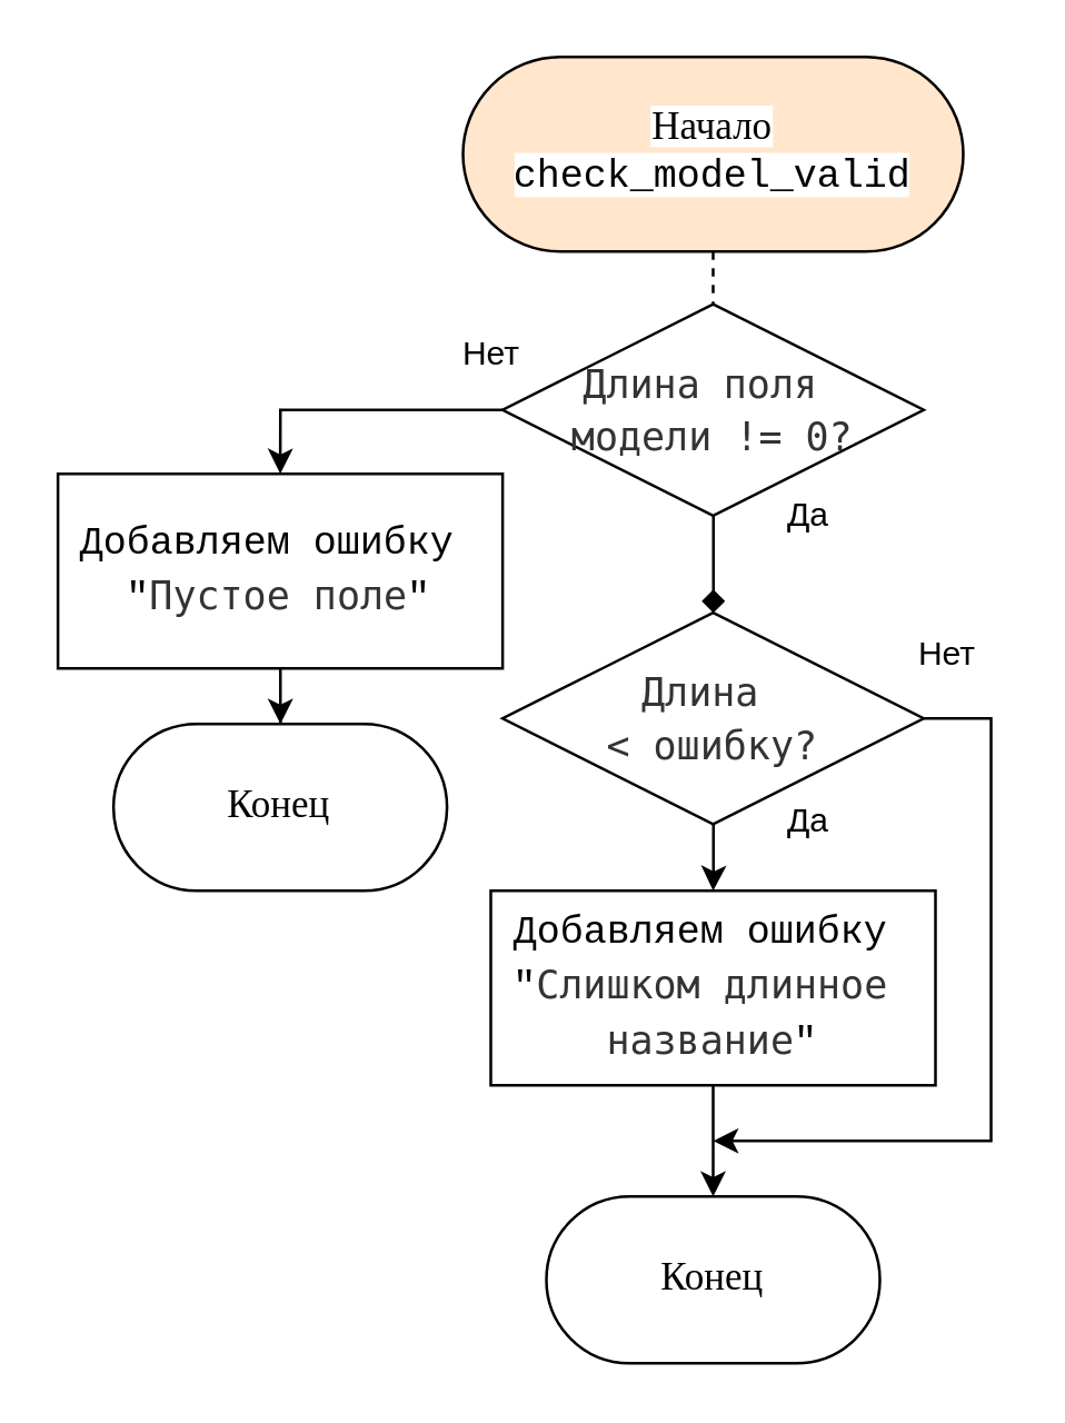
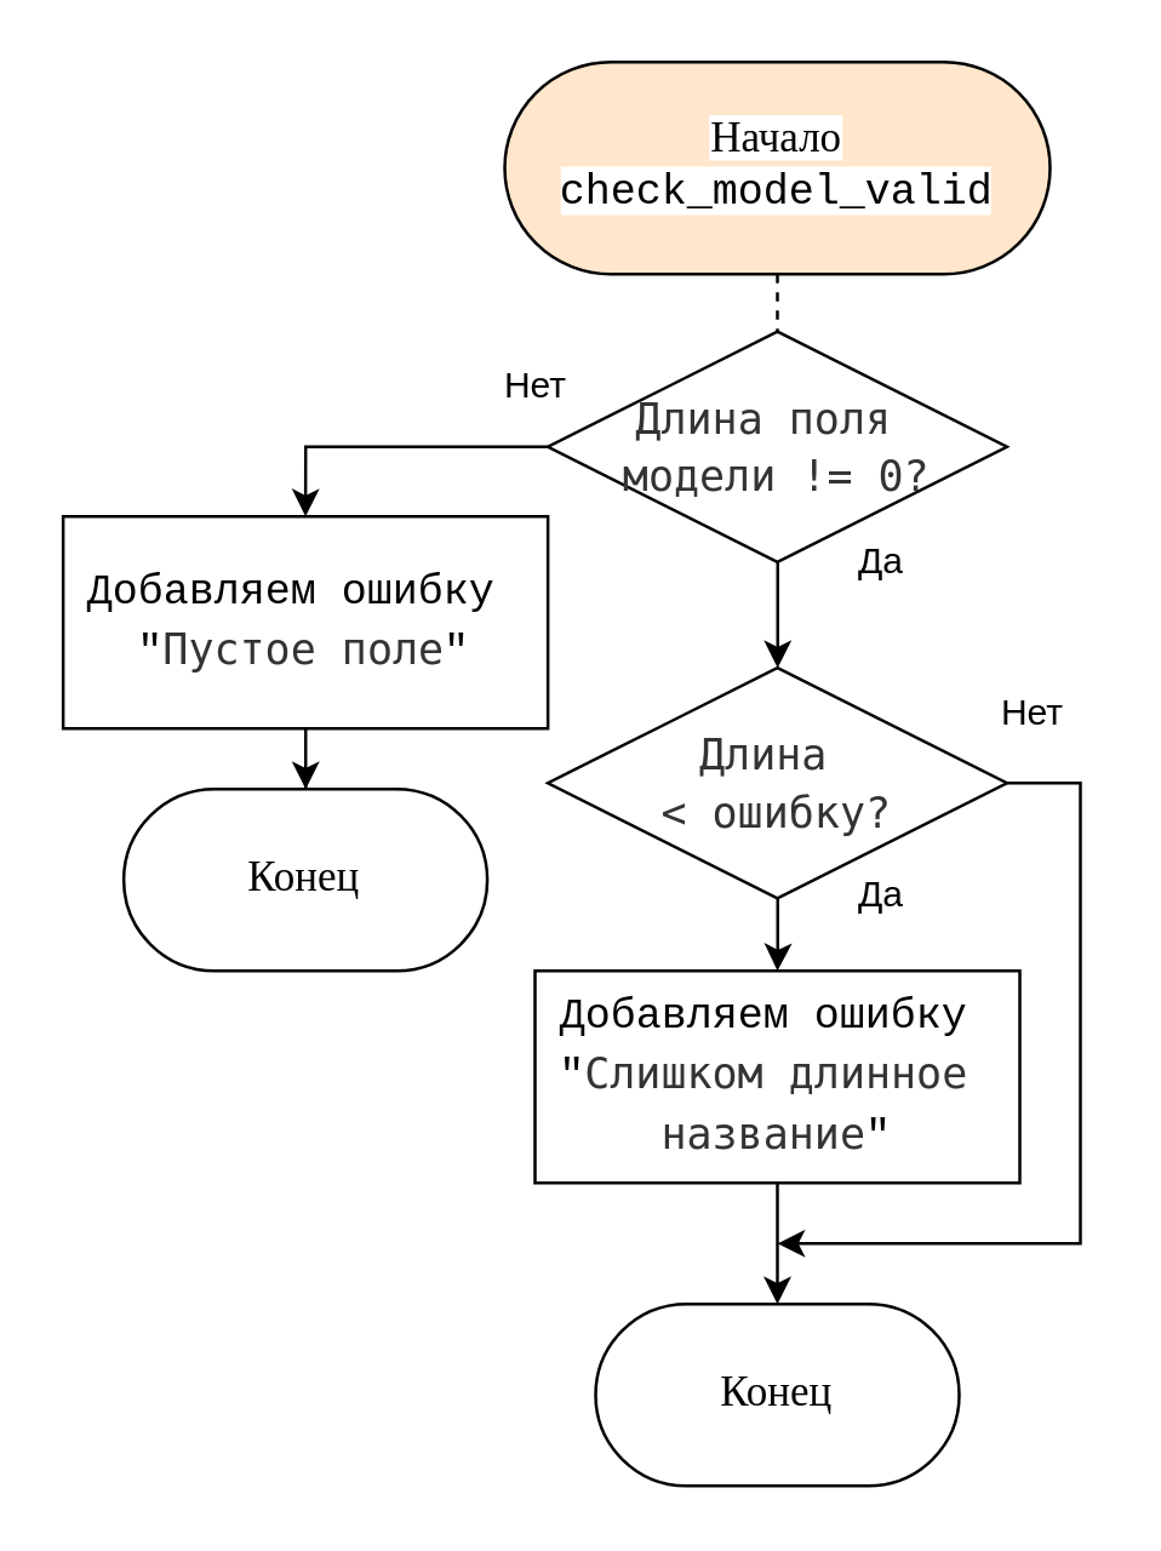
  <mxCell id="0" />
  <mxCell id="1" parent="0" />
  <mxCell id="2" style="edgeStyle=orthogonalEdgeStyle;rounded=0;orthogonalLoop=1;jettySize=auto;html=1;dashed=1;" parent="1" source="3" target="6" edge="1"><mxGeometry relative="1" as="geometry" /></mxCell>
  <mxCell id="3" value="&lt;font style=&quot;color: rgb(0, 0, 0); background-color: light-dark(#ffffff, var(--ge-dark-color, #121212));&quot;&gt;Начало&lt;/font&gt;&lt;div&gt;&lt;div style=&quot;font-family: Consolas, &amp;quot;Courier New&amp;quot;, monospace; line-height: 19px; white-space: pre;&quot;&gt;&lt;font style=&quot;color: rgb(0, 0, 0); background-color: light-dark(#ffffff, var(--ge-dark-color, #121212));&quot;&gt;check_model_valid&lt;/font&gt;&lt;/div&gt;&lt;/div&gt;" style="rounded=1;whiteSpace=wrap;html=1;arcSize=50;fontFamily=Consolas;fontSize=14;fillColor=#ffe6cc;" parent="1" vertex="1"><mxGeometry x="166" y="20" width="180" height="70" as="geometry" /></mxCell>
  <mxCell id="4" style="edgeStyle=orthogonalEdgeStyle;rounded=0;orthogonalLoop=1;jettySize=auto;html=1;entryX=0.5;entryY=0;entryDx=0;entryDy=0;" edge="1" parent="1" source="6" target="13"><mxGeometry relative="1" as="geometry"><Array as="points"><mxPoint x="100" y="147" /></Array></mxGeometry></mxCell>
- <mxCell id="5" style="edgeStyle=orthogonalEdgeStyle;rounded=0;orthogonalLoop=1;jettySize=auto;html=1;endArrow=diamond;" edge="1" parent="1" source="6" target="9"><mxGeometry relative="1" as="geometry" /></mxCell>
+ <mxCell id="5" style="edgeStyle=orthogonalEdgeStyle;rounded=0;orthogonalLoop=1;jettySize=auto;html=1;" edge="1" parent="1" source="6" target="9"><mxGeometry relative="1" as="geometry" /></mxCell>
  <mxCell id="6" value="&lt;div style=&quot;line-height: 19px; white-space: pre;&quot;&gt;&lt;div style=&quot;line-height: 19px;&quot;&gt;&lt;div style=&quot;line-height: 19px;&quot;&gt;&lt;span style=&quot;color: rgb(51, 51, 51); white-space-collapse: collapse;&quot;&gt;&lt;font face=&quot;Consolas, Monaco, Andale Mono, Ubuntu Mono, monospace&quot; style=&quot;&quot;&gt;Длина поля&amp;nbsp;&lt;/font&gt;&lt;/span&gt;&lt;/div&gt;&lt;div style=&quot;line-height: 19px;&quot;&gt;&lt;span style=&quot;font-family: Consolas, Monaco, &amp;quot;Andale Mono&amp;quot;, &amp;quot;Ubuntu Mono&amp;quot;, monospace; color: light-dark(rgb(51, 51, 51), rgb(193, 193, 193)); white-space-collapse: collapse; background-color: transparent;&quot;&gt;модели != 0?&lt;/span&gt;&lt;/div&gt;&lt;/div&gt;&lt;/div&gt;" style="rhombus;whiteSpace=wrap;html=1;rounded=1;strokeColor=default;align=center;verticalAlign=middle;arcSize=0;fontFamily=Consolas;fontSize=14;fontColor=default;fillColor=default;" parent="1" vertex="1"><mxGeometry x="180.25" y="109" width="151.5" height="76" as="geometry" /></mxCell>
  <mxCell id="7" style="edgeStyle=orthogonalEdgeStyle;rounded=0;orthogonalLoop=1;jettySize=auto;html=1;" edge="1" parent="1" source="9" target="11"><mxGeometry relative="1" as="geometry" /></mxCell>
  <mxCell id="8" style="edgeStyle=orthogonalEdgeStyle;rounded=0;orthogonalLoop=1;jettySize=auto;html=1;" edge="1" parent="1" source="9"><mxGeometry relative="1" as="geometry"><mxPoint x="256" y="410" as="targetPoint" /><Array as="points"><mxPoint x="356" y="258" /><mxPoint x="356" y="410" /></Array></mxGeometry></mxCell>
  <mxCell id="9" value="&lt;div style=&quot;line-height: 19px; white-space: pre;&quot;&gt;&lt;div style=&quot;line-height: 19px;&quot;&gt;&lt;div style=&quot;line-height: 19px;&quot;&gt;&lt;span style=&quot;color: rgb(51, 51, 51); white-space-collapse: collapse;&quot;&gt;&lt;font face=&quot;Consolas, Monaco, Andale Mono, Ubuntu Mono, monospace&quot; style=&quot;&quot;&gt;Длина&amp;nbsp;&lt;/font&gt;&lt;/span&gt;&lt;/div&gt;&lt;div style=&quot;line-height: 19px;&quot;&gt;&lt;span style=&quot;font-family: Consolas, Monaco, &amp;quot;Andale Mono&amp;quot;, &amp;quot;Ubuntu Mono&amp;quot;, monospace; color: light-dark(rgb(51, 51, 51), rgb(193, 193, 193)); white-space-collapse: collapse; background-color: transparent;&quot;&gt;&amp;lt; ошибку?&lt;/span&gt;&lt;/div&gt;&lt;/div&gt;&lt;/div&gt;" style="rhombus;whiteSpace=wrap;html=1;rounded=1;strokeColor=default;align=center;verticalAlign=middle;arcSize=0;fontFamily=Consolas;fontSize=14;fontColor=default;fillColor=default;" parent="1" vertex="1"><mxGeometry x="180.25" y="220" width="151.5" height="76" as="geometry" /></mxCell>
  <mxCell id="10" style="edgeStyle=orthogonalEdgeStyle;rounded=0;orthogonalLoop=1;jettySize=auto;html=1;" edge="1" parent="1" source="11" target="19"><mxGeometry relative="1" as="geometry" /></mxCell>
  <mxCell id="11" value="&lt;div style=&quot;line-height: 19px; white-space: pre;&quot;&gt;&lt;div style=&quot;font-family: Consolas, &amp;quot;Courier New&amp;quot;, monospace;&quot;&gt;Добавляем ошибку &lt;/div&gt;&lt;div style=&quot;&quot;&gt;&lt;font face=&quot;Consolas, Courier New, monospace&quot;&gt;&quot;&lt;/font&gt;&lt;span style=&quot;color: rgb(51, 51, 51); white-space-collapse: collapse;&quot;&gt;&lt;font face=&quot;Consolas, Monaco, Andale Mono, Ubuntu Mono, monospace&quot; style=&quot;&quot;&gt;Слишком длинное&amp;nbsp;&lt;/font&gt;&lt;/span&gt;&lt;/div&gt;&lt;div style=&quot;&quot;&gt;&lt;span style=&quot;color: rgb(51, 51, 51); white-space-collapse: collapse;&quot;&gt;&lt;font face=&quot;Consolas, Monaco, Andale Mono, Ubuntu Mono, monospace&quot; style=&quot;&quot;&gt;название&lt;/font&gt;&lt;/span&gt;&lt;font face=&quot;Consolas, Courier New, monospace&quot;&gt;&quot;&lt;/font&gt;&lt;/div&gt;&lt;/div&gt;" style="whiteSpace=wrap;html=1;fontSize=14;fontFamily=Consolas;rounded=1;arcSize=0;" parent="1" vertex="1"><mxGeometry x="176" y="320" width="160" height="70" as="geometry" /></mxCell>
  <mxCell id="12" style="edgeStyle=orthogonalEdgeStyle;rounded=0;orthogonalLoop=1;jettySize=auto;html=1;" edge="1" parent="1" source="13" target="14"><mxGeometry relative="1" as="geometry" /></mxCell>
  <mxCell id="13" value="&lt;div style=&quot;line-height: 19px; text-wrap-mode: nowrap;&quot;&gt;&lt;div style=&quot;white-space-collapse: preserve; font-family: Consolas, &amp;quot;Courier New&amp;quot;, monospace;&quot;&gt;Добавляем ошибку &lt;/div&gt;&lt;div style=&quot;&quot;&gt;&lt;font style=&quot;white-space-collapse: preserve;&quot; face=&quot;Consolas, Courier New, monospace&quot;&gt;&quot;&lt;/font&gt;&lt;font face=&quot;Consolas, Monaco, Andale Mono, Ubuntu Mono, monospace&quot; color=&quot;#333333&quot; style=&quot;&quot;&gt;Пустое поле&lt;/font&gt;&lt;span style=&quot;white-space-collapse: preserve; font-family: Consolas, &amp;quot;Courier New&amp;quot;, monospace; background-color: transparent; color: light-dark(rgb(0, 0, 0), rgb(255, 255, 255));&quot;&gt;&quot;&lt;/span&gt;&lt;/div&gt;&lt;/div&gt;" style="whiteSpace=wrap;html=1;fontSize=14;fontFamily=Consolas;rounded=1;arcSize=0;" parent="1" vertex="1"><mxGeometry x="20.25" y="170" width="160" height="70" as="geometry" /></mxCell>
  <mxCell id="14" value="Конец" style="whiteSpace=wrap;html=1;fontSize=14;fontFamily=Consolas;rounded=1;arcSize=50;" parent="1" vertex="1"><mxGeometry x="40.25" y="260" width="120" height="60" as="geometry" /></mxCell>
  <mxCell id="15" value="Нет" style="text;html=1;align=center;verticalAlign=middle;resizable=0;points=[];autosize=1;strokeColor=none;fillColor=none;" parent="1" vertex="1"><mxGeometry x="156" y="112" width="40" height="30" as="geometry" /></mxCell>
  <mxCell id="16" value="Нет" style="text;html=1;align=center;verticalAlign=middle;resizable=0;points=[];autosize=1;strokeColor=none;fillColor=none;" parent="1" vertex="1"><mxGeometry x="320.25" y="220" width="40" height="30" as="geometry" /></mxCell>
  <mxCell id="17" value="Да" style="text;html=1;align=center;verticalAlign=middle;resizable=0;points=[];autosize=1;strokeColor=none;fillColor=none;" parent="1" vertex="1"><mxGeometry x="270.25" y="280" width="40" height="30" as="geometry" /></mxCell>
  <mxCell id="18" value="Да" style="text;html=1;align=center;verticalAlign=middle;resizable=0;points=[];autosize=1;strokeColor=none;fillColor=none;" vertex="1" parent="1"><mxGeometry x="270.25" y="170" width="40" height="30" as="geometry" /></mxCell>
  <mxCell id="19" value="Конец" style="whiteSpace=wrap;html=1;fontSize=14;fontFamily=Consolas;rounded=1;arcSize=50;" vertex="1" parent="1"><mxGeometry x="196" y="430" width="120" height="60" as="geometry" /></mxCell>
